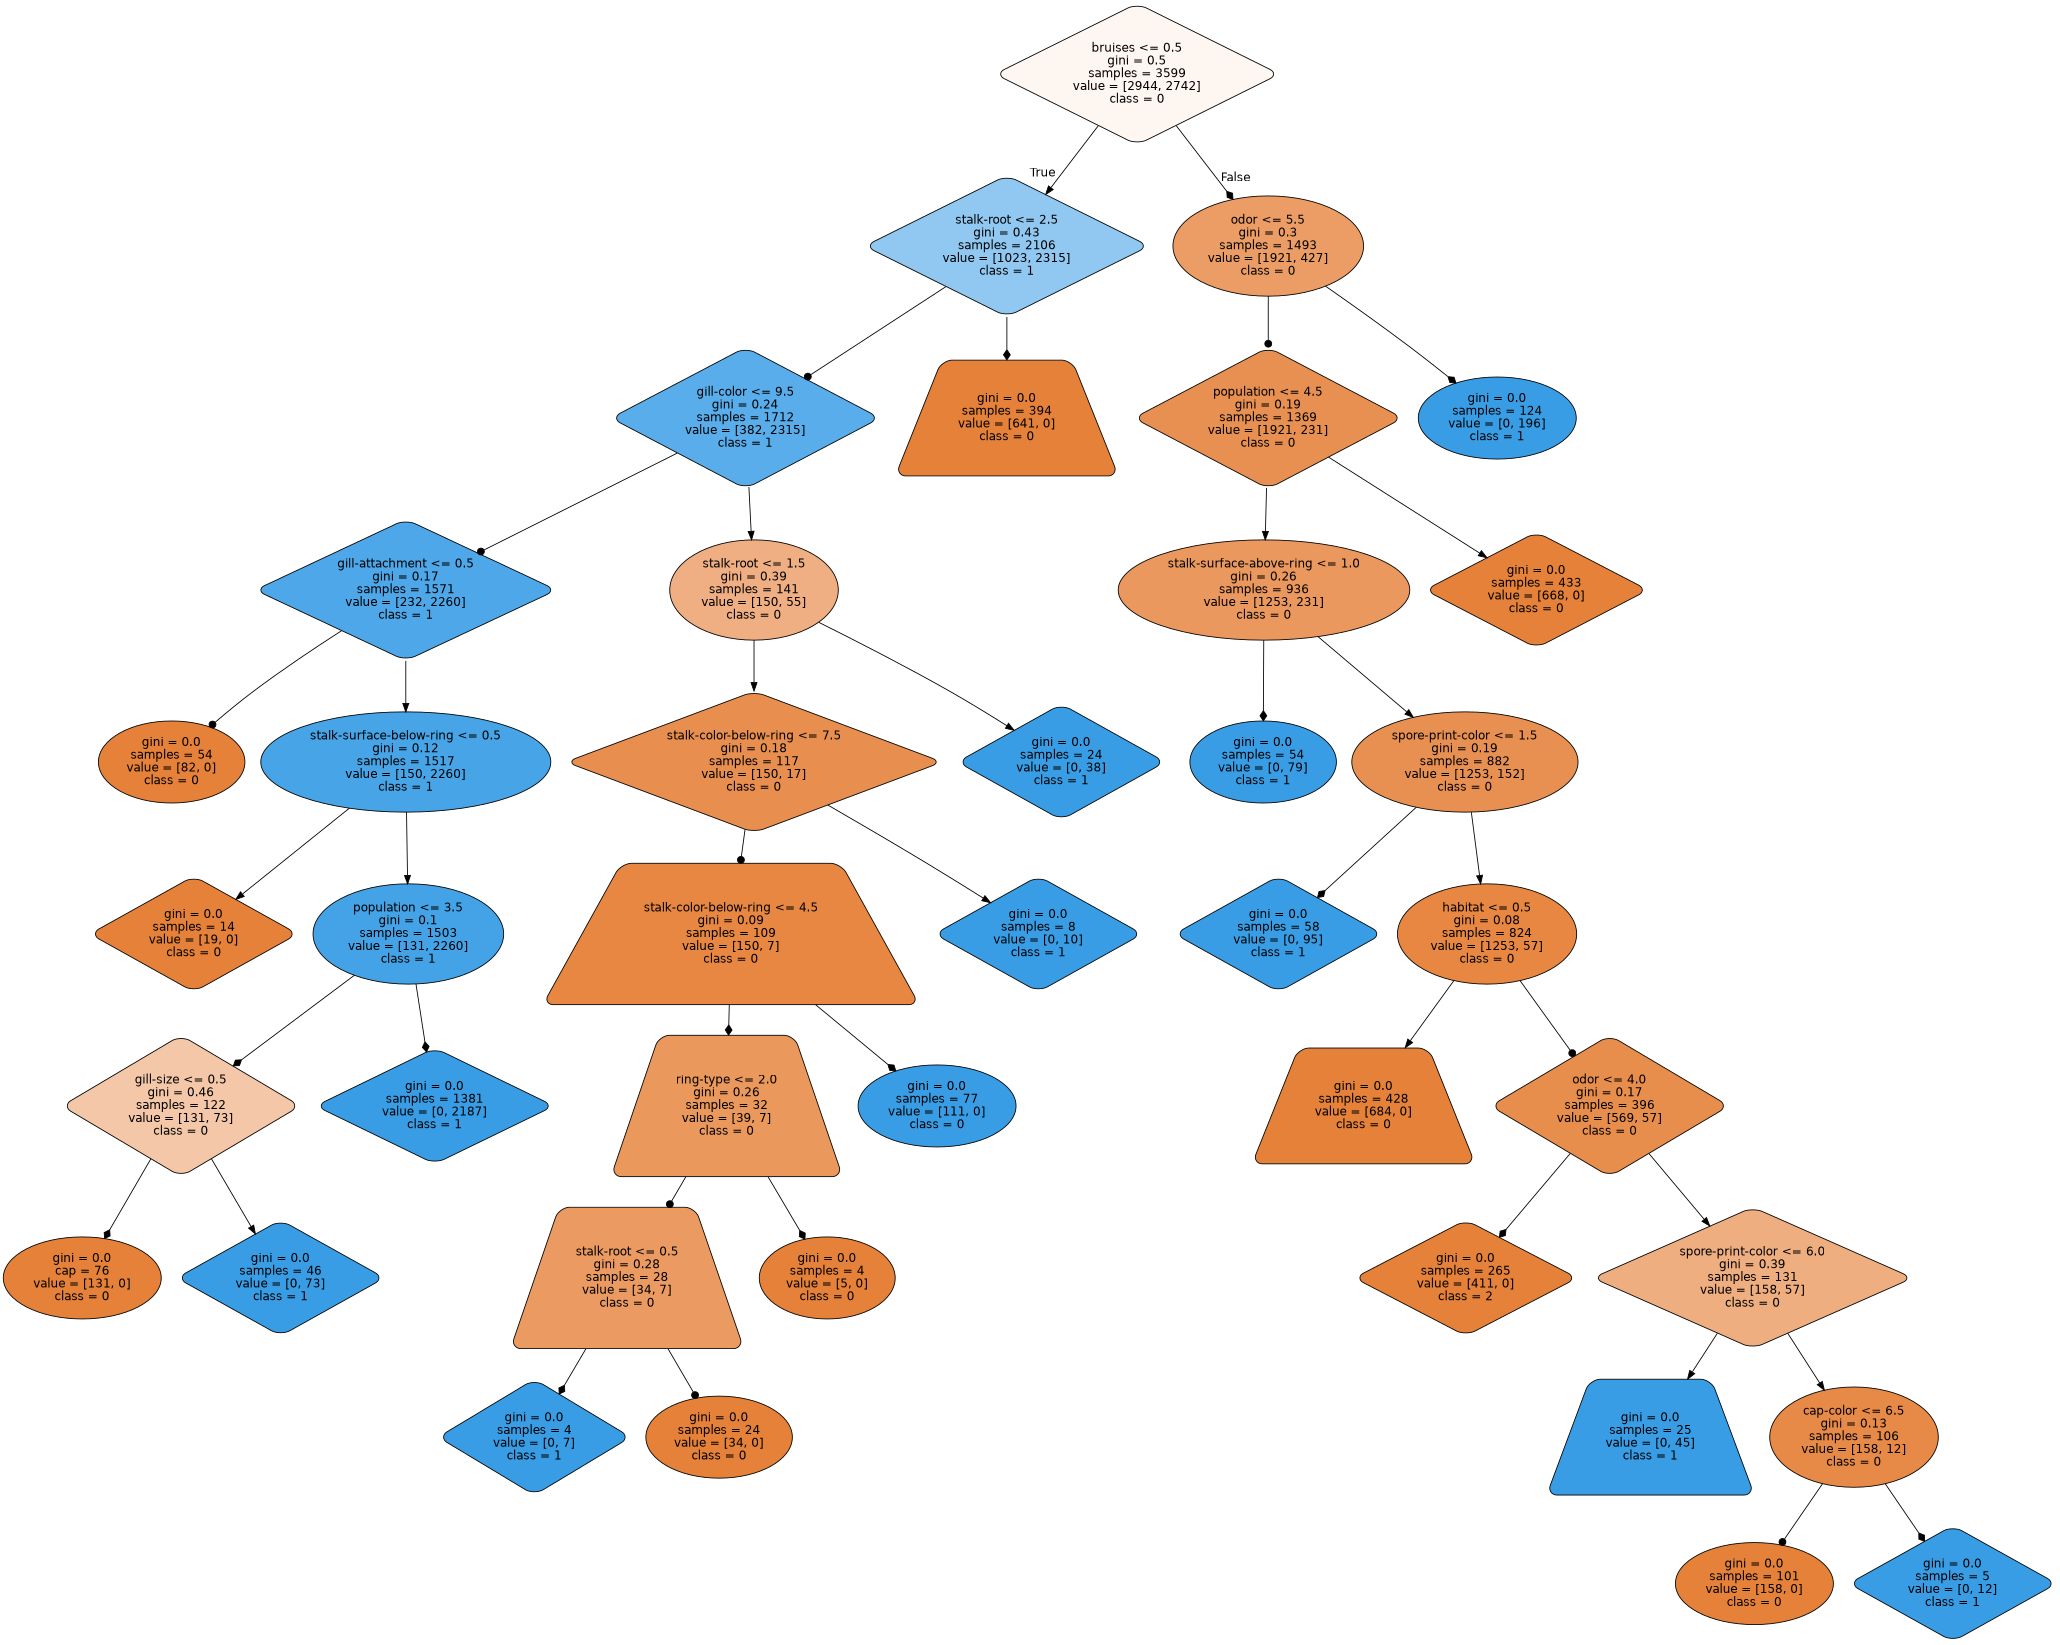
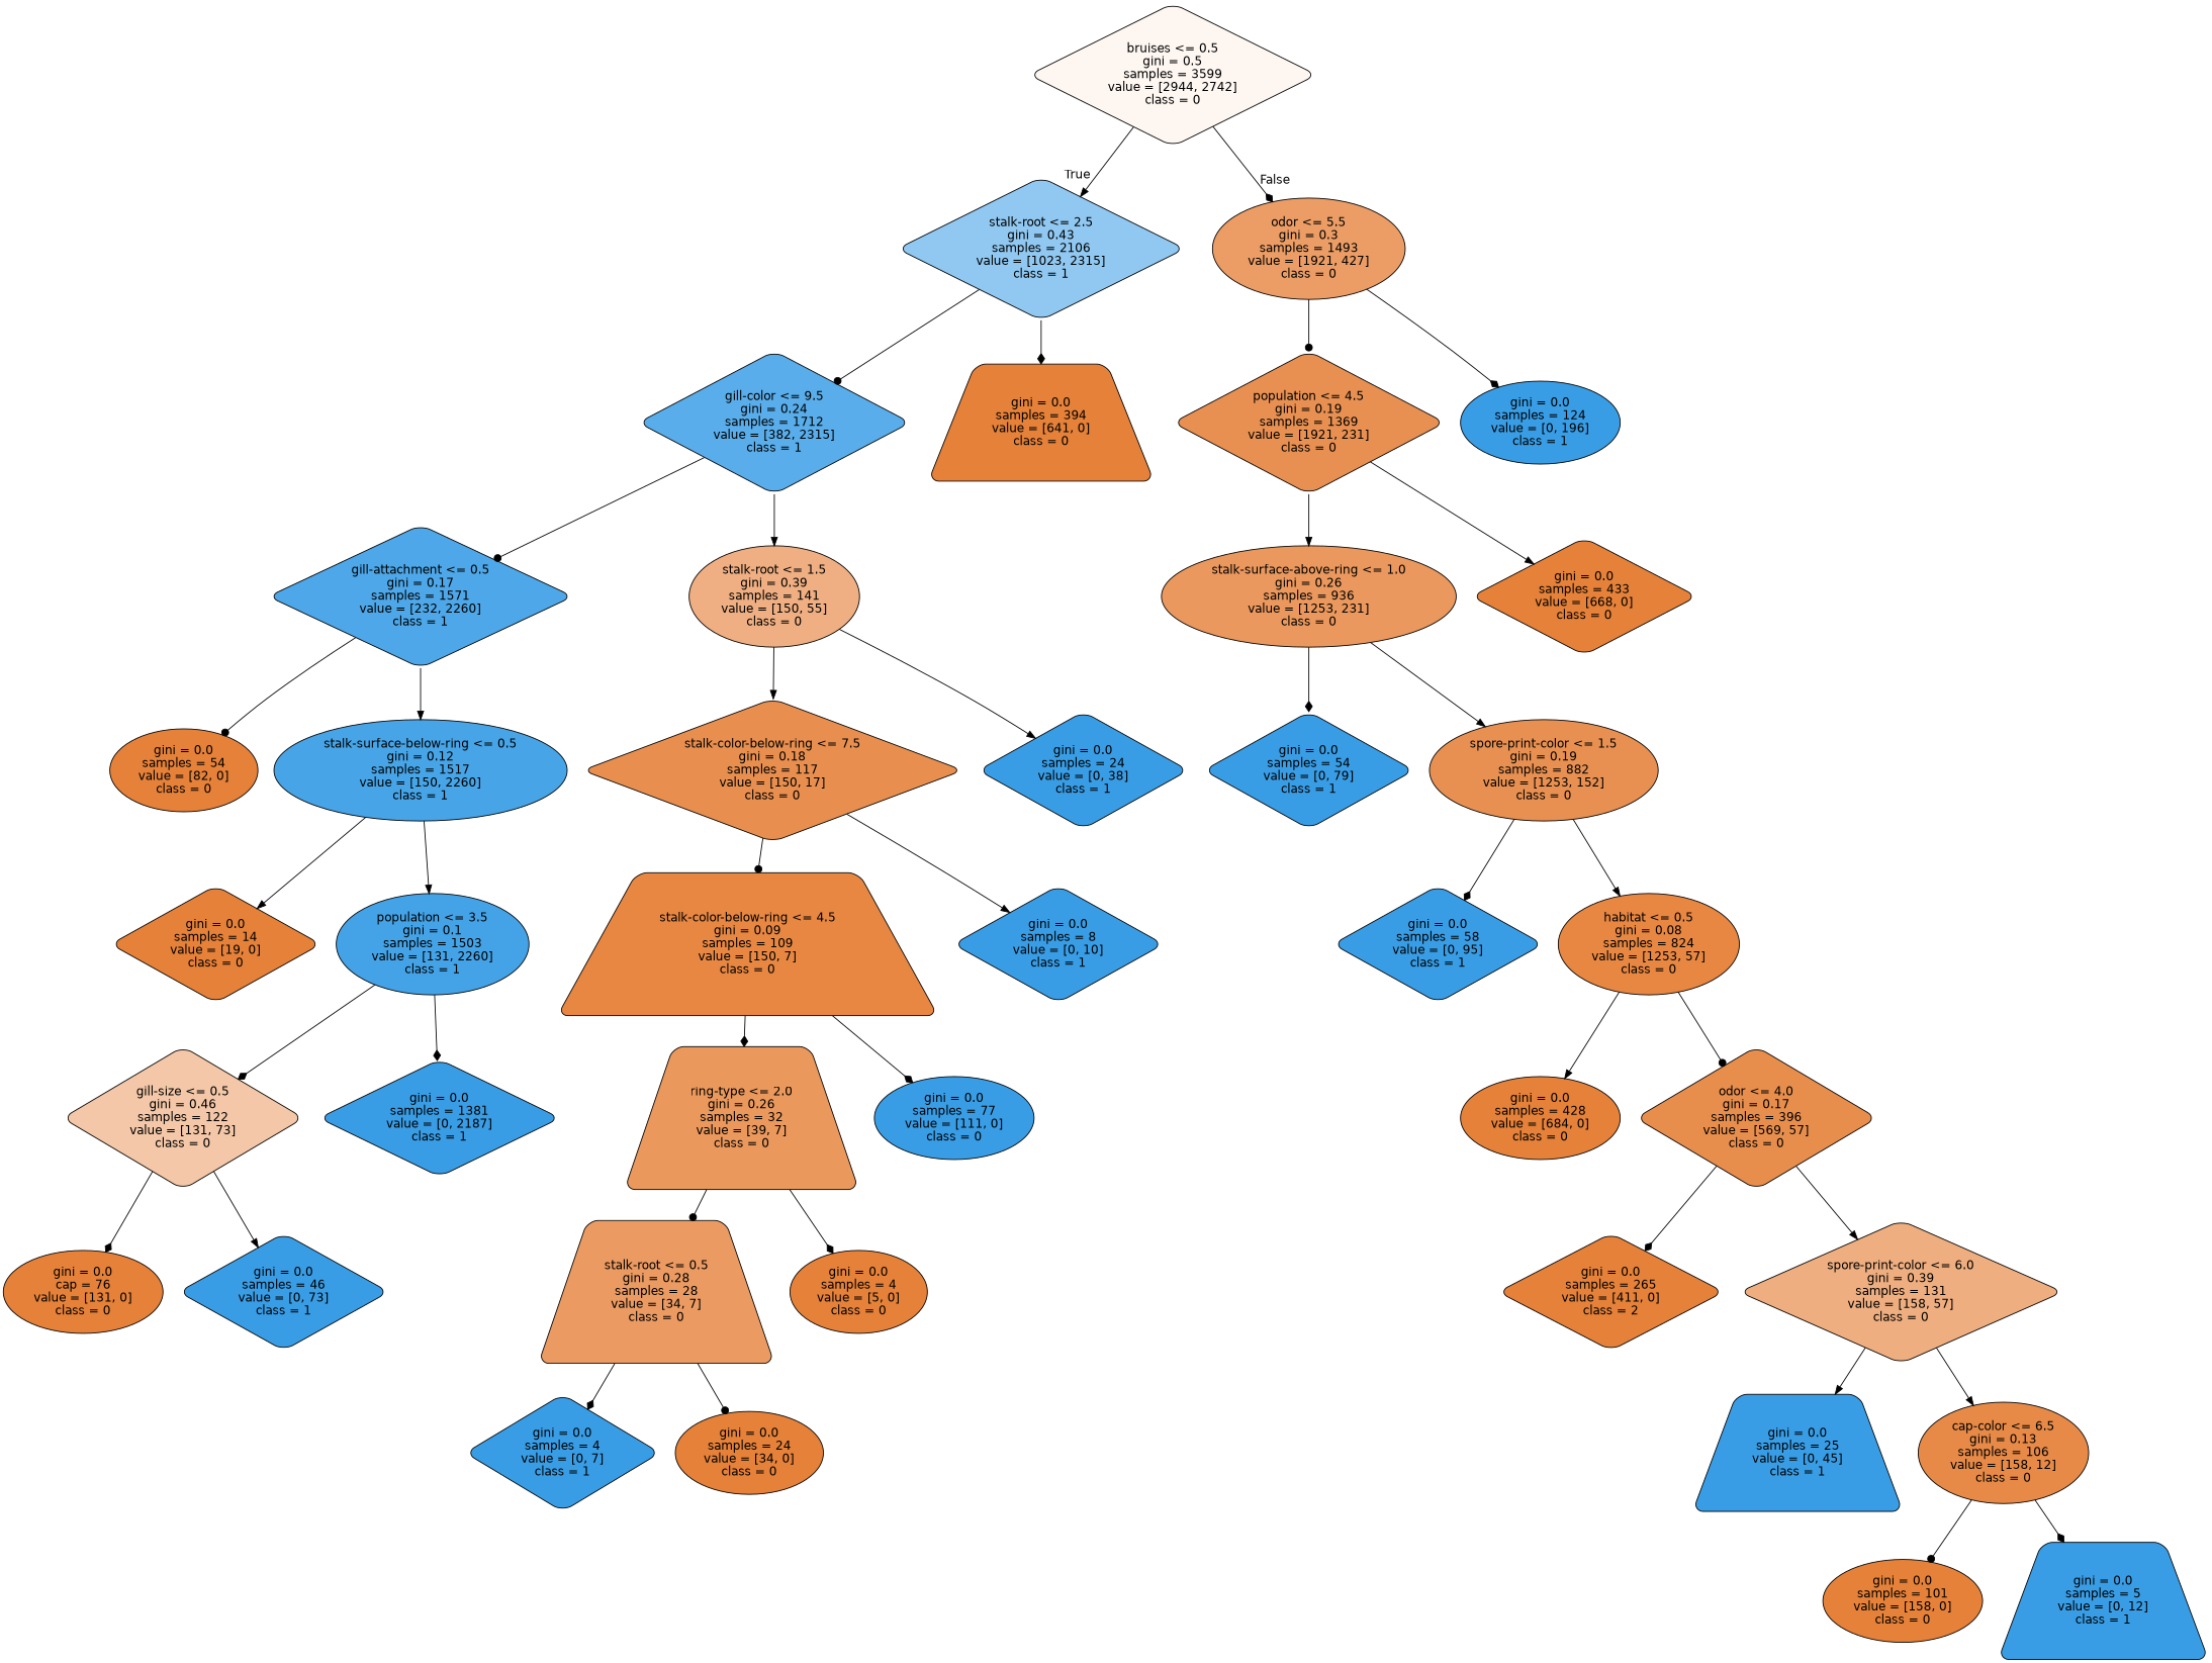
  digraph {
    node [color=black fillcolor="#399de5ff" fontname=helvetica shape=diamond style="filled, rounded"]
    edge [arrowhead=normal fontname=helvetica]
    n1 [fillcolor="#e5813911" label="bruises <= 0.5\ngini = 0.5\nsamples = 3599\nvalue = [2944, 2742]\nclass = 0"]
    n2 [fillcolor="#399de58e" label="stalk-root <= 2.5\ngini = 0.43\nsamples = 2106\nvalue = [1023, 2315]\nclass = 1"]
    n3 [fillcolor="#e58139c6" label="odor <= 5.5\ngini = 0.3\nsamples = 1493\nvalue = [1921, 427]\nclass = 0" shape=ellipse]
    n4 [fillcolor="#399de5d5" label="gill-color <= 9.5\ngini = 0.24\nsamples = 1712\nvalue = [382, 2315]\nclass = 1"]
    n5 [fillcolor="#e58139ff" label="gini = 0.0\nsamples = 394\nvalue = [641, 0]\nclass = 0" shape=trapezium]
    n6 [fillcolor="#e58139e0" label="population <= 4.5\ngini = 0.19\nsamples = 1369\nvalue = [1921, 231]\nclass = 0"]
    n7 [label="gini = 0.0\nsamples = 124\nvalue = [0, 196]\nclass = 1" shape=ellipse]
    n8 [fillcolor="#399de5e5" label="gill-attachment <= 0.5\ngini = 0.17\nsamples = 1571\nvalue = [232, 2260]\nclass = 1"]
    n9 [fillcolor="#e58139a1" label="stalk-root <= 1.5\ngini = 0.39\nsamples = 141\nvalue = [150, 55]\nclass = 0" shape=ellipse]
    n10 [fillcolor="#e58139ff" label="gini = 0.0\nsamples = 54\nvalue = [82, 0]\nclass = 0" shape=ellipse]
    n11 [fillcolor="#399de5ee" label="stalk-surface-below-ring <= 0.5\ngini = 0.12\nsamples = 1517\nvalue = [150, 2260]\nclass = 1" shape=ellipse]
    n12 [fillcolor="#e58139e2" label="stalk-color-below-ring <= 7.5\ngini = 0.18\nsamples = 117\nvalue = [150, 17]\nclass = 0"]
    n13 [label="gini = 0.0\nsamples = 24\nvalue = [0, 38]\nclass = 1"]
    n14 [fillcolor="#e58139ff" label="gini = 0.0\nsamples = 14\nvalue = [19, 0]\nclass = 0"]
    n15 [fillcolor="#399de5f0" label="population <= 3.5\ngini = 0.1\nsamples = 1503\nvalue = [131, 2260]\nclass = 1" shape=ellipse]
    n16 [fillcolor="#e5813971" label="gill-size <= 0.5\ngini = 0.46\nsamples = 122\nvalue = [131, 73]\nclass = 0"]
    n17 [label="gini = 0.0\nsamples = 1381\nvalue = [0, 2187]\nclass = 1"]
    n18 [fillcolor="#e58139ff" label="gini = 0.0\ncap = 76\nvalue = [131, 0]\nclass = 0" shape=ellipse]
    n19 [label="gini = 0.0\nsamples = 46\nvalue = [0, 73]\nclass = 1"]
    n20 [fillcolor="#e58139f3" label="stalk-color-below-ring <= 4.5\ngini = 0.09\nsamples = 109\nvalue = [150, 7]\nclass = 0" shape=trapezium]
    n21 [label="gini = 0.0\nsamples = 8\nvalue = [0, 10]\nclass = 1"]
    n22 [fillcolor="#e58139d1" label="ring-type <= 2.0\ngini = 0.26\nsamples = 32\nvalue = [39, 7]\nclass = 0" shape=trapezium]
    n23 [label="gini = 0.0\nsamples = 77\nvalue = [111, 0]\nclass = 0" shape=ellipse]
    n24 [fillcolor="#e58139ca" label="stalk-root <= 0.5\ngini = 0.28\nsamples = 28\nvalue = [34, 7]\nclass = 0" shape=trapezium]
    n25 [fillcolor="#e58139ff" label="gini = 0.0\nsamples = 4\nvalue = [5, 0]\nclass = 0" shape=ellipse]
    n26 [label="gini = 0.0\nsamples = 4\nvalue = [0, 7]\nclass = 1"]
    n27 [fillcolor="#e58139ff" label="gini = 0.0\nsamples = 24\nvalue = [34, 0]\nclass = 0" shape=ellipse]
    n28 [fillcolor="#e58139d0" label="stalk-surface-above-ring <= 1.0\ngini = 0.26\nsamples = 936\nvalue = [1253, 231]\nclass = 0" shape=ellipse]
    n29 [fillcolor="#e58139ff" label="gini = 0.0\nsamples = 433\nvalue = [668, 0]\nclass = 0"]
-   n30 [label="gini = 0.0\nsamples = 54\nvalue = [0, 79]\nclass = 1" shape=ellipse]
+   n30 [label="gini = 0.0\nsamples = 54\nvalue = [0, 79]\nclass = 1"]
    n31 [fillcolor="#e58139e0" label="spore-print-color <= 1.5\ngini = 0.19\nsamples = 882\nvalue = [1253, 152]\nclass = 0" shape=ellipse]
    n32 [label="gini = 0.0\nsamples = 58\nvalue = [0, 95]\nclass = 1"]
    n33 [fillcolor="#e58139f3" label="habitat <= 0.5\ngini = 0.08\nsamples = 824\nvalue = [1253, 57]\nclass = 0" shape=ellipse]
-   n34 [fillcolor="#e58139ff" label="gini = 0.0\nsamples = 428\nvalue = [684, 0]\nclass = 0" shape=trapezium]
+   n34 [fillcolor="#e58139ff" label="gini = 0.0\nsamples = 428\nvalue = [684, 0]\nclass = 0" shape=ellipse]
    n35 [fillcolor="#e58139e5" label="odor <= 4.0\ngini = 0.17\nsamples = 396\nvalue = [569, 57]\nclass = 0"]
    n36 [fillcolor="#e58139ff" label="gini = 0.0\nsamples = 265\nvalue = [411, 0]\nclass = 2"]
    n37 [fillcolor="#e58139a3" label="spore-print-color <= 6.0\ngini = 0.39\nsamples = 131\nvalue = [158, 57]\nclass = 0"]
    n38 [label="gini = 0.0\nsamples = 25\nvalue = [0, 45]\nclass = 1" shape=trapezium]
    n39 [fillcolor="#e58139ec" label="cap-color <= 6.5\ngini = 0.13\nsamples = 106\nvalue = [158, 12]\nclass = 0" shape=ellipse]
    n40 [fillcolor="#e58139ff" label="gini = 0.0\nsamples = 101\nvalue = [158, 0]\nclass = 0" shape=ellipse]
-   n41 [label="gini = 0.0\nsamples = 5\nvalue = [0, 12]\nclass = 1"]
+   n41 [label="gini = 0.0\nsamples = 5\nvalue = [0, 12]\nclass = 1" shape=trapezium]
    n1 -> n2 [headlabel=True labelangle=45 labeldistance=2.5]
    n1 -> n3 [arrowhead=diamond headlabel=False labelangle=-45 labeldistance=2.5]
    n2 -> n4 [arrowhead=dot]
    n2 -> n5 [arrowhead=diamond]
    n3 -> n6 [arrowhead=dot]
    n3 -> n7 [arrowhead=diamond]
    n4 -> n8 [arrowhead=dot]
    n4 -> n9
    n6 -> n28
    n6 -> n29
    n8 -> n10 [arrowhead=dot]
    n8 -> n11
    n9 -> n12
    n9 -> n13
    n11 -> n14
    n11 -> n15
    n12 -> n20 [arrowhead=dot]
    n12 -> n21
    n15 -> n16 [arrowhead=diamond]
    n15 -> n17 [arrowhead=diamond]
    n16 -> n18 [arrowhead=diamond]
    n16 -> n19
    n20 -> n22 [arrowhead=diamond]
    n20 -> n23 [arrowhead=diamond]
    n22 -> n24 [arrowhead=dot]
    n22 -> n25 [arrowhead=diamond]
    n24 -> n26 [arrowhead=diamond]
    n24 -> n27 [arrowhead=dot]
    n28 -> n30 [arrowhead=diamond]
    n28 -> n31
    n31 -> n32 [arrowhead=diamond]
    n31 -> n33
    n33 -> n34
    n33 -> n35 [arrowhead=dot]
    n35 -> n36 [arrowhead=diamond]
    n35 -> n37
    n37 -> n38
    n37 -> n39
    n39 -> n40 [arrowhead=dot]
    n39 -> n41 [arrowhead=diamond]
  }
